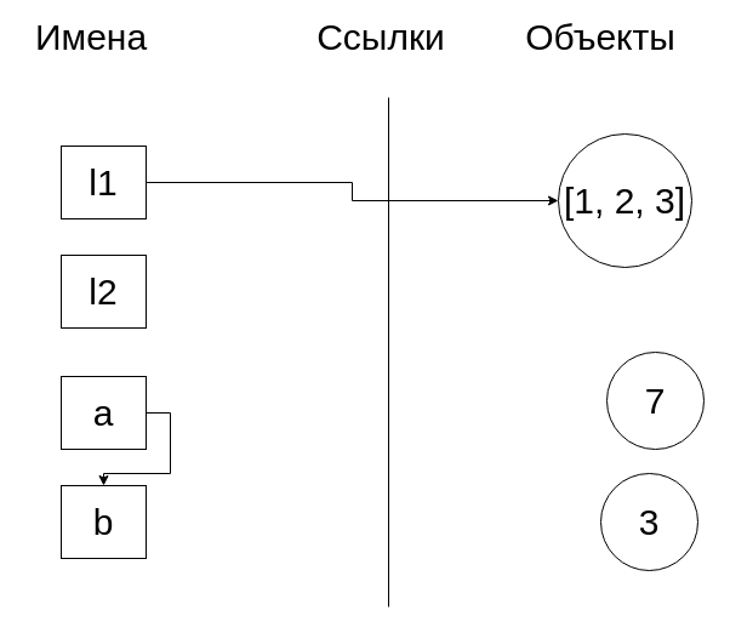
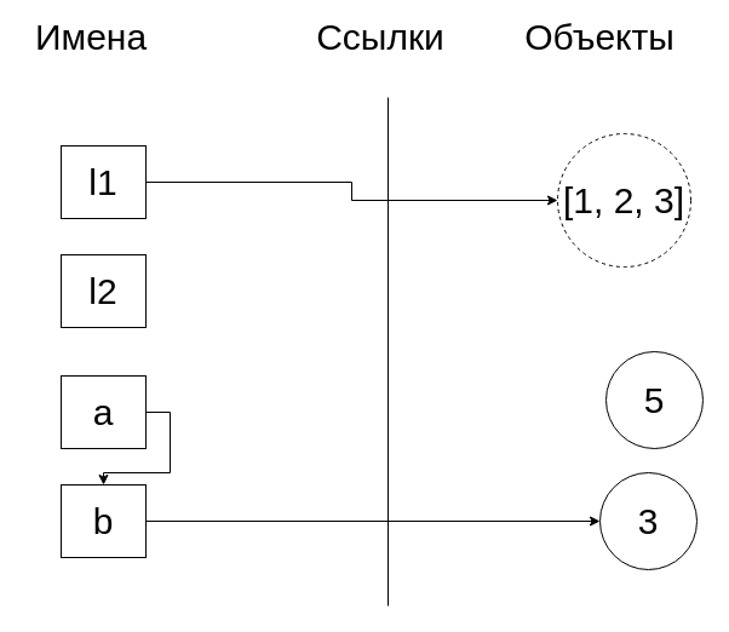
  <mxCell id="0" />
  <mxCell id="1" parent="0" />
  <mxCell id="2" value="" style="endArrow=none;html=1;" parent="1" edge="1"><mxGeometry width="50" height="50" relative="1" as="geometry"><mxPoint x="320" y="500" as="sourcePoint" /><mxPoint x="320" y="80" as="targetPoint" /></mxGeometry></mxCell>
  <mxCell id="3" value="Имена" style="text;html=1;strokeColor=none;fillColor=none;align=center;verticalAlign=middle;whiteSpace=wrap;rounded=0;fontSize=30;" parent="1" vertex="1"><mxGeometry x="20" y="20" width="110" height="20" as="geometry" /></mxCell>
  <mxCell id="4" value="Объекты" style="text;html=1;strokeColor=none;fillColor=none;align=center;verticalAlign=middle;whiteSpace=wrap;rounded=0;fontSize=30;" parent="1" vertex="1"><mxGeometry x="440" y="20" width="110" height="20" as="geometry" /></mxCell>
- <mxCell id="5" value="[1, 2, 3]" style="ellipse;whiteSpace=wrap;html=1;aspect=fixed;fontSize=30;" parent="1" vertex="1"><mxGeometry x="460" y="110" width="110" height="110" as="geometry" /></mxCell>
+ <mxCell id="5" value="[1, 2, 3]" style="ellipse;whiteSpace=wrap;html=1;aspect=fixed;fontSize=30;dashed=1;" parent="1" vertex="1"><mxGeometry x="460" y="110" width="110" height="110" as="geometry" /></mxCell>
  <mxCell id="6" style="edgeStyle=orthogonalEdgeStyle;rounded=0;html=1;exitX=1;exitY=0.5;entryX=0;entryY=0.5;jettySize=auto;orthogonalLoop=1;fontSize=30;" parent="1" source="7" target="5" edge="1"><mxGeometry relative="1" as="geometry" /></mxCell>
  <mxCell id="7" value="l1" style="rounded=0;whiteSpace=wrap;html=1;fontSize=30;" parent="1" vertex="1"><mxGeometry x="50" y="120" width="70" height="60" as="geometry" /></mxCell>
  <mxCell id="8" value="Ссылки" style="text;html=1;strokeColor=none;fillColor=none;align=center;verticalAlign=middle;whiteSpace=wrap;rounded=0;fontSize=30;" parent="1" vertex="1"><mxGeometry x="293.5" y="20" width="40" height="20" as="geometry" /></mxCell>
  <mxCell id="9" value="l2" style="rounded=0;whiteSpace=wrap;html=1;fontSize=30;" parent="1" vertex="1"><mxGeometry x="50" y="210" width="70" height="60" as="geometry" /></mxCell>
  <mxCell id="10" style="edgeStyle=orthogonalEdgeStyle;rounded=0;html=1;exitX=1;exitY=0.5;jettySize=auto;orthogonalLoop=1;fontSize=30;" parent="1" source="11" target="13" edge="1"><mxGeometry relative="1" as="geometry" /></mxCell>
  <mxCell id="11" value="a" style="rounded=0;whiteSpace=wrap;html=1;fontSize=30;" parent="1" vertex="1"><mxGeometry x="50" y="310" width="70" height="60" as="geometry" /></mxCell>
+ <mxCell id="12" style="edgeStyle=orthogonalEdgeStyle;rounded=0;html=1;exitX=1;exitY=0.5;jettySize=auto;orthogonalLoop=1;fontSize=30;" parent="1" source="13" target="15" edge="1"><mxGeometry relative="1" as="geometry" /></mxCell>
  <mxCell id="13" value="b" style="rounded=0;whiteSpace=wrap;html=1;fontSize=30;" parent="1" vertex="1"><mxGeometry x="50" y="400" width="70" height="60" as="geometry" /></mxCell>
- <mxCell id="14" value="7" style="ellipse;whiteSpace=wrap;html=1;aspect=fixed;fontSize=30;" parent="1" vertex="1"><mxGeometry x="500" y="290" width="80" height="80" as="geometry" /></mxCell>
+ <mxCell id="14" value="5" style="ellipse;whiteSpace=wrap;html=1;aspect=fixed;fontSize=30;" parent="1" vertex="1"><mxGeometry x="500" y="290" width="80" height="80" as="geometry" /></mxCell>
  <mxCell id="15" value="3" style="ellipse;whiteSpace=wrap;html=1;aspect=fixed;fontSize=30;" parent="1" vertex="1"><mxGeometry x="495" y="390" width="80" height="80" as="geometry" /></mxCell>
